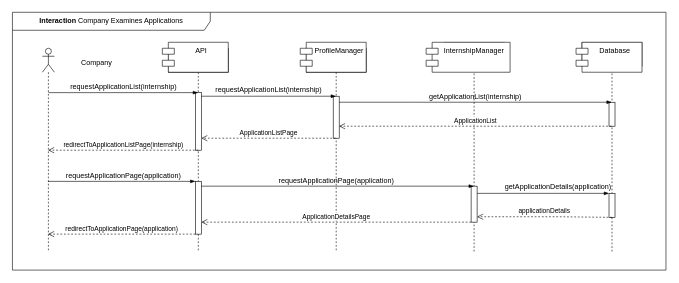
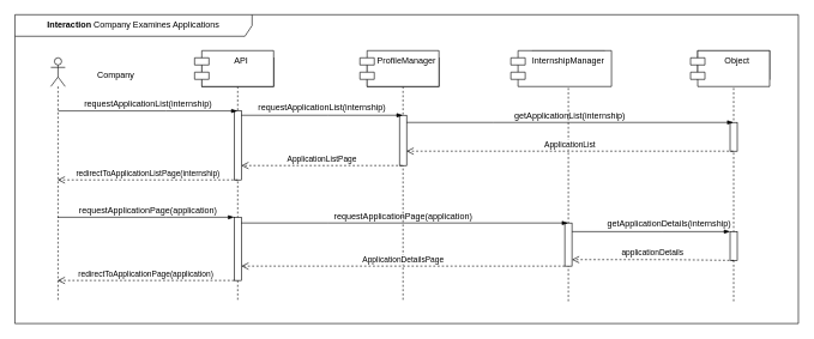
  <mxCell id="0" />
  <mxCell id="1" parent="0" />
  <mxCell id="2" value=":Object" style="shape=umlLifeline;perimeter=lifelinePerimeter;whiteSpace=wrap;html=1;container=1;dropTarget=0;collapsible=0;recursiveResize=0;outlineConnect=0;portConstraint=eastwest;newEdgeStyle={&quot;curved&quot;:0,&quot;rounded&quot;:0};" parent="1" vertex="1"><mxGeometry x="740" y="70" width="100" height="350" as="geometry" /></mxCell>
  <mxCell id="3" value="S&amp;amp;C" style="shape=umlLifeline;perimeter=lifelinePerimeter;whiteSpace=wrap;html=1;container=1;dropTarget=0;collapsible=0;recursiveResize=0;outlineConnect=0;portConstraint=eastwest;newEdgeStyle={&quot;edgeStyle&quot;:&quot;elbowEdgeStyle&quot;,&quot;elbow&quot;:&quot;vertical&quot;,&quot;curved&quot;:0,&quot;rounded&quot;:0};" parent="1" vertex="1"><mxGeometry x="280" width="100" height="340" as="geometry" y="80" /></mxCell>
  <mxCell id="4" value="" style="html=1;points=[[0,0,0,0,5],[0,1,0,0,-5],[1,0,0,0,5],[1,1,0,0,-5]];perimeter=orthogonalPerimeter;outlineConnect=0;targetShapes=umlLifeline;portConstraint=eastwest;newEdgeStyle={&quot;curved&quot;:0,&quot;rounded&quot;:0};" parent="3" vertex="1"><mxGeometry x="45" y="74" width="10" height="96" as="geometry" /></mxCell>
  <mxCell id="5" value="" style="shape=umlLifeline;perimeter=lifelinePerimeter;whiteSpace=wrap;html=1;container=1;dropTarget=0;collapsible=0;recursiveResize=0;outlineConnect=0;portConstraint=eastwest;newEdgeStyle={&quot;curved&quot;:0,&quot;rounded&quot;:0};participant=umlActor;" parent="1" vertex="1"><mxGeometry x="70" width="20" height="340" as="geometry" y="80" /></mxCell>
  <mxCell id="6" value="Company" style="text;html=1;align=center;verticalAlign=middle;resizable=0;points=[];autosize=1;strokeColor=none;fillColor=none;" parent="1" vertex="1"><mxGeometry x="120" y="90" width="80" height="30" as="geometry" /></mxCell>
  <mxCell id="7" value="" style="edgeStyle=elbowEdgeStyle;fontSize=12;html=1;endArrow=blockThin;endFill=1;rounded=0;" parent="1" edge="1"><mxGeometry width="160" relative="1" as="geometry"><mxPoint x="80.1" y="154" as="sourcePoint" /><mxPoint x="329.5" y="154" as="targetPoint" /><Array as="points"><mxPoint x="230" y="154" /></Array></mxGeometry></mxCell>
  <mxCell id="8" value="requestApplicationList(internship)" style="text;html=1;align=center;verticalAlign=middle;resizable=0;points=[];autosize=1;strokeColor=none;fillColor=none;" parent="1" vertex="1"><mxGeometry x="100" y="130" width="210" height="30" as="geometry" /></mxCell>
  <mxCell id="9" value="&lt;b&gt;Interaction&lt;/b&gt; Company Examines Applications" style="shape=umlFrame;whiteSpace=wrap;html=1;pointerEvents=0;width=330;height=30;" parent="1" vertex="1"><mxGeometry x="20" y="20" width="1090" height="430" as="geometry" /></mxCell>
  <mxCell id="10" value="API" style="shape=module;align=left;spacingLeft=20;align=center;verticalAlign=top;whiteSpace=wrap;html=1;" parent="1" vertex="1"><mxGeometry x="270" y="70" width="110" height="50" as="geometry" /></mxCell>
  <mxCell id="11" value=":Object" style="shape=umlLifeline;perimeter=lifelinePerimeter;whiteSpace=wrap;html=1;container=1;dropTarget=0;collapsible=0;recursiveResize=0;outlineConnect=0;portConstraint=eastwest;newEdgeStyle={&quot;curved&quot;:0,&quot;rounded&quot;:0};" parent="1" vertex="1"><mxGeometry x="510" width="100" height="340" as="geometry" y="80" /></mxCell>
  <mxCell id="12" value="" style="html=1;points=[[0,0,0,0,5],[0,1,0,0,-5],[1,0,0,0,5],[1,1,0,0,-5]];perimeter=orthogonalPerimeter;outlineConnect=0;targetShapes=umlLifeline;portConstraint=eastwest;newEdgeStyle={&quot;curved&quot;:0,&quot;rounded&quot;:0};" parent="11" vertex="1"><mxGeometry x="45" y="80" width="10" height="70" as="geometry" /></mxCell>
  <mxCell id="13" value="ProfileManager" style="shape=module;align=left;spacingLeft=20;align=center;verticalAlign=top;whiteSpace=wrap;html=1;" parent="1" vertex="1"><mxGeometry x="500" y="70" width="110" height="50" as="geometry" /></mxCell>
  <mxCell id="14" value="InternshipManager" style="shape=module;align=left;spacingLeft=20;align=center;verticalAlign=top;whiteSpace=wrap;html=1;" parent="1" vertex="1"><mxGeometry x="710" y="70" width="140" height="50" as="geometry" /></mxCell>
  <mxCell id="15" value=":Object" style="shape=umlLifeline;perimeter=lifelinePerimeter;whiteSpace=wrap;html=1;container=1;dropTarget=0;collapsible=0;recursiveResize=0;outlineConnect=0;portConstraint=eastwest;newEdgeStyle={&quot;curved&quot;:0,&quot;rounded&quot;:0};" parent="1" vertex="1"><mxGeometry x="970" y="70" width="100" height="350" as="geometry" /></mxCell>
  <mxCell id="16" value="" style="html=1;points=[[0,0,0,0,5],[0,1,0,0,-5],[1,0,0,0,5],[1,1,0,0,-5]];perimeter=orthogonalPerimeter;outlineConnect=0;targetShapes=umlLifeline;portConstraint=eastwest;newEdgeStyle={&quot;curved&quot;:0,&quot;rounded&quot;:0};" parent="15" vertex="1"><mxGeometry x="45" y="100" width="10" height="40" as="geometry" /></mxCell>
  <mxCell id="17" value="" style="html=1;points=[[0,0,0,0,5],[0,1,0,0,-5],[1,0,0,0,5],[1,1,0,0,-5]];perimeter=orthogonalPerimeter;outlineConnect=0;targetShapes=umlLifeline;portConstraint=eastwest;newEdgeStyle={&quot;curved&quot;:0,&quot;rounded&quot;:0};" parent="15" vertex="1"><mxGeometry x="45" y="252" width="10" height="40" as="geometry" /></mxCell>
- <mxCell id="18" value="Database" style="shape=module;align=left;spacingLeft=20;align=center;verticalAlign=top;whiteSpace=wrap;html=1;" parent="1" vertex="1"><mxGeometry x="960" y="70" width="110" height="50" as="geometry" /></mxCell>
+ <mxCell id="18" value="Object" style="shape=module;align=left;spacingLeft=20;align=center;verticalAlign=top;whiteSpace=wrap;html=1;" parent="1" vertex="1"><mxGeometry x="960" y="70" width="110" height="50" as="geometry" /></mxCell>
  <mxCell id="19" value="requestApplicationList(internship)" style="text;html=1;align=center;verticalAlign=middle;resizable=0;points=[];autosize=1;strokeColor=none;fillColor=none;" parent="1" vertex="1"><mxGeometry x="342" y="135" width="210" height="30" as="geometry" /></mxCell>
  <mxCell id="20" value="ApplicationListPage" style="html=1;verticalAlign=bottom;endArrow=open;dashed=1;endSize=8;curved=0;rounded=0;" parent="1" target="4" edge="1"><mxGeometry x="-0.002" relative="1" as="geometry"><mxPoint x="559" y="230" as="sourcePoint" /><mxPoint x="329" y="230" as="targetPoint" /><Array as="points"><mxPoint x="465" y="230" /></Array><mxPoint as="offset" /></mxGeometry></mxCell>
  <mxCell id="21" value="getApplicationList(internship)" style="text;html=1;align=center;verticalAlign=middle;resizable=0;points=[];autosize=1;strokeColor=none;fillColor=none;" parent="1" vertex="1"><mxGeometry x="702" y="146" width="180" height="30" as="geometry" /></mxCell>
  <mxCell id="22" value="redirectToApplicationListPage(internship)" style="html=1;verticalAlign=bottom;endArrow=open;dashed=1;endSize=8;curved=0;rounded=0;" parent="1" target="5" edge="1"><mxGeometry relative="1" as="geometry"><mxPoint x="330" y="250" as="sourcePoint" /><mxPoint x="100" y="250" as="targetPoint" /><Array as="points" /></mxGeometry></mxCell>
  <mxCell id="23" value="requestApplicationPage(application)" style="text;html=1;align=center;verticalAlign=middle;resizable=0;points=[];autosize=1;strokeColor=none;fillColor=none;" parent="1" vertex="1"><mxGeometry x="450" y="287" width="220" height="30" as="geometry" /></mxCell>
  <mxCell id="24" value="ApplicationList" style="html=1;verticalAlign=bottom;endArrow=open;dashed=1;endSize=8;curved=0;rounded=0;" parent="1" edge="1"><mxGeometry x="-0.001" relative="1" as="geometry"><mxPoint x="1019.25" y="209.97" as="sourcePoint" /><mxPoint x="564.75" y="209.97" as="targetPoint" /><Array as="points"><mxPoint x="695.75" y="209.97" /></Array><mxPoint as="offset" /></mxGeometry></mxCell>
- <mxCell id="25" value="getApplicationDetails(application)" style="text;html=1;align=center;verticalAlign=middle;resizable=0;points=[];autosize=1;strokeColor=none;fillColor=none;" parent="1" vertex="1"><mxGeometry x="825" y="297" width="210" height="30" as="geometry" /></mxCell>
+ <mxCell id="25" value="getApplicationDetails(internship)" style="text;html=1;align=center;verticalAlign=middle;resizable=0;points=[];autosize=1;strokeColor=none;fillColor=none;" parent="1" vertex="1"><mxGeometry x="825" y="297" width="210" height="30" as="geometry" /></mxCell>
  <mxCell id="26" value="" style="edgeStyle=elbowEdgeStyle;fontSize=12;html=1;endArrow=blockThin;endFill=1;rounded=0;" parent="1" target="17" edge="1"><mxGeometry width="160" relative="1" as="geometry"><mxPoint x="795" y="322" as="sourcePoint" /><mxPoint x="1015" y="322" as="targetPoint" /><Array as="points"><mxPoint x="920" y="322" /></Array></mxGeometry></mxCell>
  <mxCell id="27" value="" style="html=1;points=[[0,0,0,0,5],[0,1,0,0,-5],[1,0,0,0,5],[1,1,0,0,-5]];perimeter=orthogonalPerimeter;outlineConnect=0;targetShapes=umlLifeline;portConstraint=eastwest;newEdgeStyle={&quot;curved&quot;:0,&quot;rounded&quot;:0};" parent="1" vertex="1"><mxGeometry x="785" y="310" width="10" height="60" as="geometry" /></mxCell>
  <mxCell id="28" value="applicationDetails" style="html=1;verticalAlign=bottom;endArrow=open;dashed=1;endSize=8;curved=0;rounded=0;" parent="1" target="27" edge="1"><mxGeometry relative="1" as="geometry"><mxPoint x="1020" y="362.05" as="sourcePoint" /><mxPoint x="795" y="362.05" as="targetPoint" /><Array as="points"><mxPoint x="931" y="361" /></Array></mxGeometry></mxCell>
  <mxCell id="29" value="" style="html=1;points=[[0,0,0,0,5],[0,1,0,0,-5],[1,0,0,0,5],[1,1,0,0,-5]];perimeter=orthogonalPerimeter;outlineConnect=0;targetShapes=umlLifeline;portConstraint=eastwest;newEdgeStyle={&quot;curved&quot;:0,&quot;rounded&quot;:0};" parent="1" vertex="1"><mxGeometry x="325" y="302" width="10" height="88" as="geometry" /></mxCell>
  <mxCell id="30" value="ApplicationDetailsPage" style="html=1;verticalAlign=bottom;endArrow=open;dashed=1;endSize=8;curved=0;rounded=0;" parent="1" edge="1"><mxGeometry x="0.001" relative="1" as="geometry"><mxPoint x="785" y="370" as="sourcePoint" /><mxPoint x="335" y="370" as="targetPoint" /><Array as="points"><mxPoint x="760" y="370" /></Array><mxPoint as="offset" /></mxGeometry></mxCell>
  <mxCell id="31" value="" style="edgeStyle=elbowEdgeStyle;fontSize=12;html=1;endArrow=blockThin;endFill=1;rounded=0;" parent="1" source="4" edge="1"><mxGeometry width="160" relative="1" as="geometry"><mxPoint x="330" y="160" as="sourcePoint" /><mxPoint x="559.5" y="160" as="targetPoint" /><Array as="points"><mxPoint x="455" y="160" /></Array></mxGeometry></mxCell>
  <mxCell id="32" value="" style="edgeStyle=elbowEdgeStyle;fontSize=12;html=1;endArrow=blockThin;endFill=1;rounded=0;elbow=vertical;" parent="1" source="12" target="15" edge="1"><mxGeometry x="-0.043" y="30" width="160" relative="1" as="geometry"><mxPoint x="560" y="170" as="sourcePoint" /><mxPoint x="790" y="170" as="targetPoint" /><Array as="points"><mxPoint x="685" y="170" /></Array><mxPoint as="offset" /></mxGeometry></mxCell>
  <mxCell id="33" value="requestApplicationPage(application)" style="text;html=1;align=center;verticalAlign=middle;resizable=0;points=[];autosize=1;strokeColor=none;fillColor=none;" parent="1" vertex="1"><mxGeometry x="95" y="278" width="220" height="30" as="geometry" /></mxCell>
  <mxCell id="34" value="" style="edgeStyle=elbowEdgeStyle;fontSize=12;html=1;endArrow=blockThin;endFill=1;rounded=0;" parent="1" source="5" target="29" edge="1"><mxGeometry width="160" relative="1" as="geometry"><mxPoint x="104.25" y="302" as="sourcePoint" /><mxPoint x="330" y="302" as="targetPoint" /><Array as="points"><mxPoint x="230.25" y="302" /></Array></mxGeometry></mxCell>
  <mxCell id="35" value="" style="edgeStyle=elbowEdgeStyle;fontSize=12;html=1;endArrow=blockThin;endFill=1;rounded=0;" parent="1" edge="1"><mxGeometry width="160" relative="1" as="geometry"><mxPoint x="335" y="310" as="sourcePoint" /><mxPoint x="789.5" y="310" as="targetPoint" /><Array as="points"><mxPoint x="456" y="310" /></Array></mxGeometry></mxCell>
  <mxCell id="36" value="redirectToApplicationPage(application)" style="html=1;verticalAlign=bottom;endArrow=open;dashed=1;endSize=8;curved=0;rounded=0;" parent="1" source="29" target="5" edge="1"><mxGeometry x="0.0" relative="1" as="geometry"><mxPoint x="325" y="390" as="sourcePoint" /><mxPoint x="99.31" y="390" as="targetPoint" /><Array as="points"><mxPoint x="235.5" y="390" /></Array><mxPoint as="offset" /></mxGeometry></mxCell>
